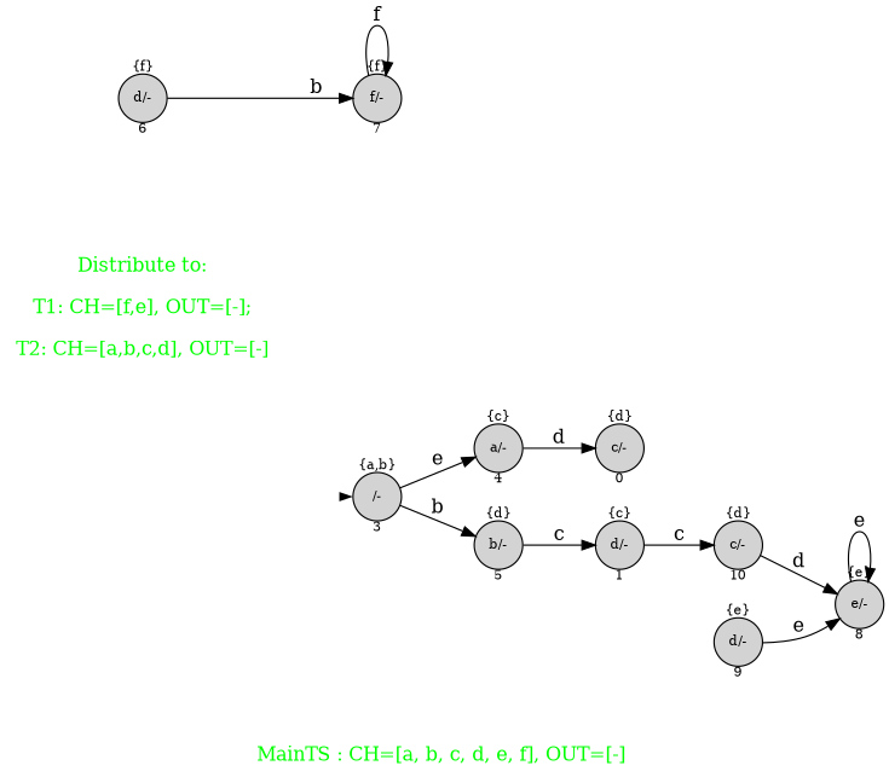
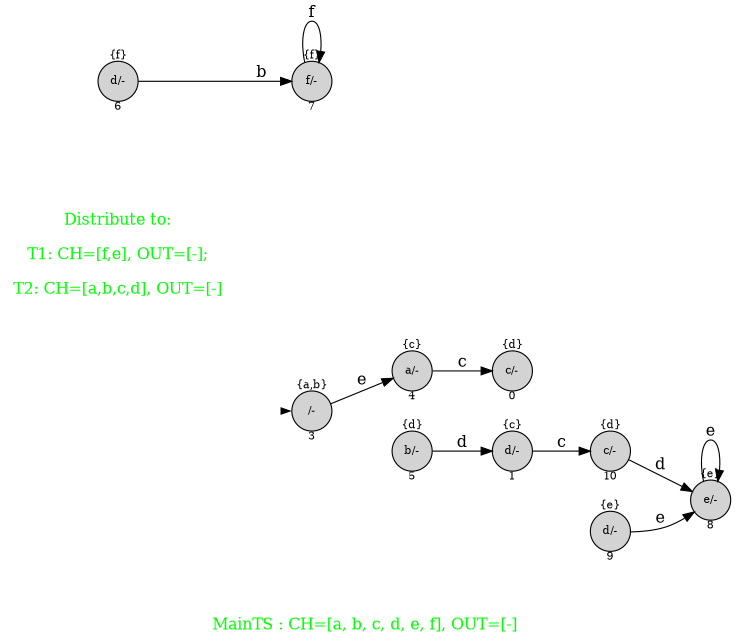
  digraph {
    fontcolor=green
    fontsize=14
    label="\nMainTS : CH=[a, b, c, d, e, f], OUT=[-] "
    nodesep=0.5
    rankdir=LR
    ranksep=0.6
    node [fixedsize=true fontsize=10 shape=circle style=filled]
    init [shape=point style=invis]
    n2 [label="{a,b}\n\n/-\n\n3"]
    n3 [label="{c}\n\na/-\n\n4"]
    n4 [label="{d}\n\nb/-\n\n5"]
    n5 [fixedsize=false fontcolor=green fontsize=14 label="Distribute to:\n\nT1: CH=[f,e], OUT=[-];\n\nT2: CH=[a,b,c,d], OUT=[-]" peripheries=0 shape=square style=""]
    n6 [label="{d}\n\nc/-\n\n0"]
    n7 [label="{c}\n\nd/-\n\n1"]
    n8 [label="{f}\n\nd/-\n\n6"]
    n9 [label="{f}\n\nf/-\n\n7"]
    n10 [label="{d}\n\nc/-\n\n10"]
    n11 [label="{e}\n\ne/-\n\n8"]
    n12 [label="{e}\n\nd/-\n\n9"]
    init -> n2 [penwidth=0]
    n2 -> n3 [label=e]
-   n2 -> n4 [label=b]
-   n3 -> n6 [label=d]
-   n4 -> n7 [label=c]
+   n3 -> n6 [label=c]
+   n4 -> n7 [label=d]
    n7 -> n10 [label=c]
    n8 -> n9 [label=b]
    n9 -> n9 [label=f]
    n10 -> n11 [label=d]
    n11 -> n11 [label=e]
    n12 -> n11 [label=e]
  }
